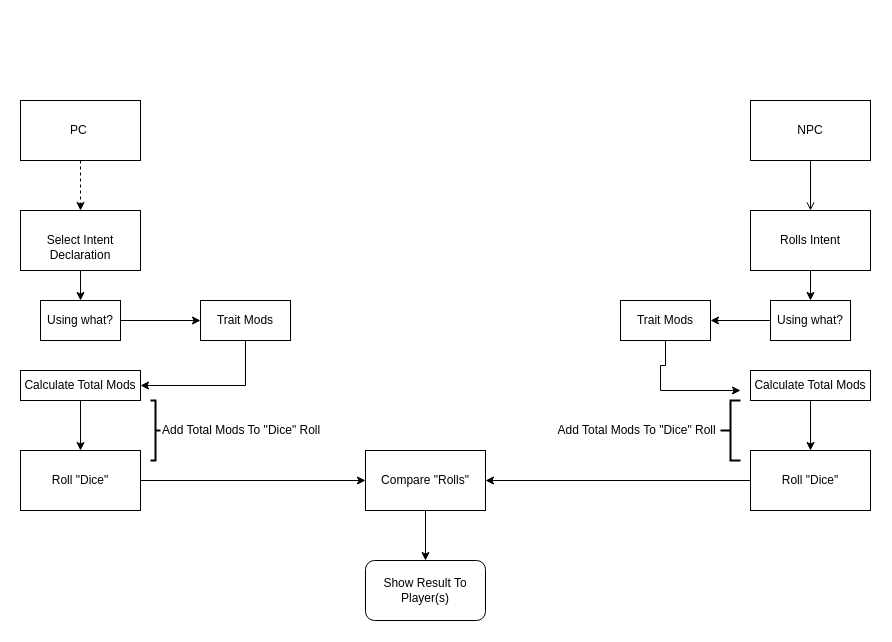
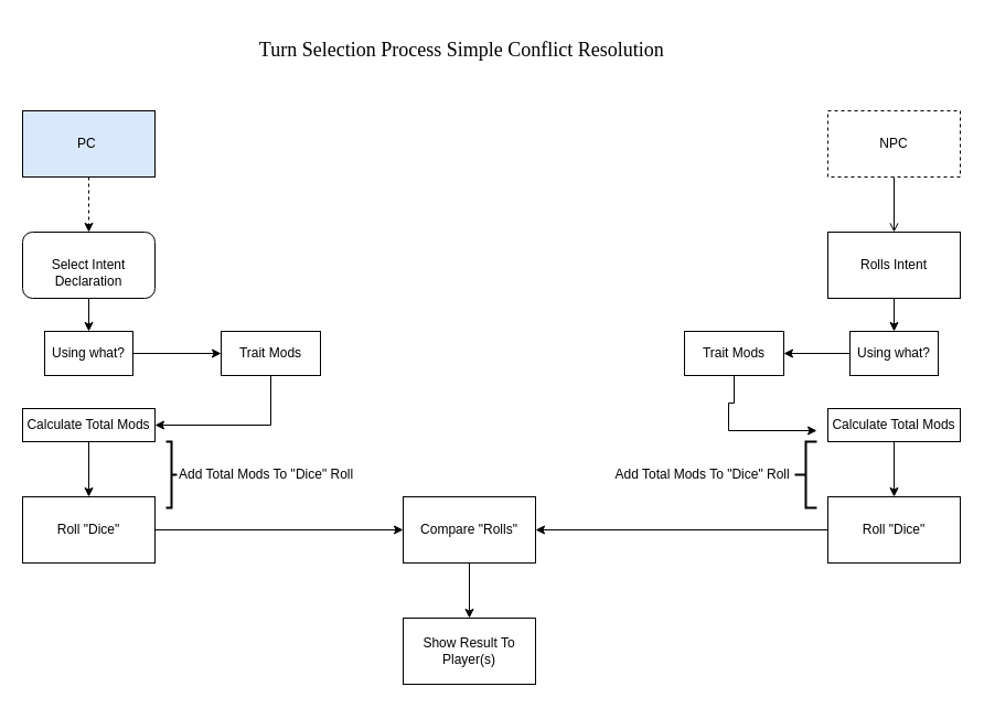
  <mxCell id="0" />
  <mxCell id="1" parent="0" />
+ <mxCell id="2" value="&lt;font face=&quot;Times New Roman&quot; style=&quot;font-size: 18px&quot;&gt;Turn Selection Process Simple Conflict Resolution&amp;nbsp; &amp;nbsp;&lt;/font&gt;" style="text;html=1;strokeColor=none;fillColor=none;align=center;verticalAlign=middle;whiteSpace=wrap;rounded=0;" parent="1" vertex="1"><mxGeometry x="230" width="390" height="50" as="geometry" y="20" /></mxCell>
  <mxCell id="3" style="edgeStyle=orthogonalEdgeStyle;rounded=0;orthogonalLoop=1;jettySize=auto;html=1;entryX=0.5;entryY=0;entryDx=0;entryDy=0;dashed=1;" parent="1" source="4" target="8" edge="1"><mxGeometry relative="1" as="geometry" /></mxCell>
- <mxCell id="4" value="PC&amp;nbsp;" style="rounded=0;whiteSpace=wrap;html=1;" parent="1" vertex="1"><mxGeometry y="100" width="120" height="60" as="geometry" x="20" /></mxCell>
+ <mxCell id="4" value="PC&amp;nbsp;" style="rounded=0;whiteSpace=wrap;html=1;fillColor=#dae8fc;" parent="1" vertex="1"><mxGeometry y="100" width="120" height="60" as="geometry" x="20" /></mxCell>
  <mxCell id="5" style="edgeStyle=orthogonalEdgeStyle;rounded=0;orthogonalLoop=1;jettySize=auto;html=1;entryX=0.5;entryY=0;entryDx=0;entryDy=0;endArrow=open;" parent="1" source="6" target="10" edge="1"><mxGeometry relative="1" as="geometry" /></mxCell>
- <mxCell id="6" value="NPC" style="rounded=0;whiteSpace=wrap;html=1;" parent="1" vertex="1"><mxGeometry x="750" y="100" width="120" height="60" as="geometry" /></mxCell>
+ <mxCell id="6" value="NPC" style="rounded=0;whiteSpace=wrap;html=1;dashed=1;" parent="1" vertex="1"><mxGeometry x="750" y="100" width="120" height="60" as="geometry" /></mxCell>
  <mxCell id="7" style="edgeStyle=orthogonalEdgeStyle;rounded=0;orthogonalLoop=1;jettySize=auto;html=1;entryX=0.5;entryY=0;entryDx=0;entryDy=0;" parent="1" source="8" target="12" edge="1"><mxGeometry relative="1" as="geometry" /></mxCell>
- <mxCell id="8" value="&lt;br&gt;Select Intent Declaration" style="rounded=0;whiteSpace=wrap;html=1;" parent="1" vertex="1"><mxGeometry y="210" width="120" height="60" as="geometry" x="20" /></mxCell>
+ <mxCell id="8" value="&lt;br&gt;Select Intent Declaration" style="whiteSpace=wrap;html=1;rounded=1;" parent="1" vertex="1"><mxGeometry y="210" width="120" height="60" as="geometry" x="20" /></mxCell>
  <mxCell id="9" style="edgeStyle=orthogonalEdgeStyle;rounded=0;orthogonalLoop=1;jettySize=auto;html=1;entryX=0.5;entryY=0;entryDx=0;entryDy=0;" parent="1" source="10" target="14" edge="1"><mxGeometry relative="1" as="geometry" /></mxCell>
  <mxCell id="10" value="Rolls Intent" style="rounded=0;whiteSpace=wrap;html=1;" parent="1" vertex="1"><mxGeometry x="750" y="210" width="120" height="60" as="geometry" /></mxCell>
  <mxCell id="11" style="edgeStyle=orthogonalEdgeStyle;rounded=0;orthogonalLoop=1;jettySize=auto;html=1;entryX=0;entryY=0.5;entryDx=0;entryDy=0;" parent="1" source="12" target="16" edge="1"><mxGeometry relative="1" as="geometry" /></mxCell>
  <mxCell id="12" value="Using what?" style="rounded=0;whiteSpace=wrap;html=1;" parent="1" vertex="1"><mxGeometry x="40" y="300" width="80" height="40" as="geometry" /></mxCell>
  <mxCell id="13" style="edgeStyle=orthogonalEdgeStyle;rounded=0;orthogonalLoop=1;jettySize=auto;html=1;entryX=1;entryY=0.5;entryDx=0;entryDy=0;" parent="1" source="14" target="18" edge="1"><mxGeometry relative="1" as="geometry" /></mxCell>
  <mxCell id="14" value="Using what?" style="rounded=0;whiteSpace=wrap;html=1;" parent="1" vertex="1"><mxGeometry x="770" y="300" width="80" height="40" as="geometry" /></mxCell>
  <mxCell id="15" style="edgeStyle=orthogonalEdgeStyle;rounded=0;orthogonalLoop=1;jettySize=auto;html=1;entryX=1;entryY=0.5;entryDx=0;entryDy=0;" parent="1" source="16" target="20" edge="1"><mxGeometry relative="1" as="geometry"><mxPoint x="245" y="390" as="targetPoint" /><Array as="points"><mxPoint x="245" y="385" /></Array></mxGeometry></mxCell>
  <mxCell id="16" value="Trait Mods" style="rounded=0;whiteSpace=wrap;html=1;" parent="1" vertex="1"><mxGeometry x="200" y="300" width="90" height="40" as="geometry" /></mxCell>
  <mxCell id="17" style="edgeStyle=orthogonalEdgeStyle;rounded=0;orthogonalLoop=1;jettySize=auto;html=1;" parent="1" source="18" edge="1"><mxGeometry relative="1" as="geometry"><mxPoint x="740" y="390" as="targetPoint" /><Array as="points"><mxPoint x="665" y="365" /><mxPoint x="660" y="365" /><mxPoint x="660" y="390" /></Array></mxGeometry></mxCell>
  <mxCell id="18" value="Trait Mods" style="rounded=0;whiteSpace=wrap;html=1;" parent="1" vertex="1"><mxGeometry x="620" y="300" width="90" height="40" as="geometry" /></mxCell>
  <mxCell id="19" style="edgeStyle=orthogonalEdgeStyle;rounded=0;orthogonalLoop=1;jettySize=auto;html=1;entryX=0.5;entryY=0;entryDx=0;entryDy=0;" parent="1" source="20" target="24" edge="1"><mxGeometry relative="1" as="geometry" /></mxCell>
  <mxCell id="20" value="Calculate Total Mods" style="rounded=0;whiteSpace=wrap;html=1;" parent="1" vertex="1"><mxGeometry y="370" width="120" height="30" as="geometry" x="20" /></mxCell>
  <mxCell id="21" style="edgeStyle=orthogonalEdgeStyle;rounded=0;orthogonalLoop=1;jettySize=auto;html=1;entryX=0.5;entryY=0;entryDx=0;entryDy=0;" parent="1" source="22" target="26" edge="1"><mxGeometry relative="1" as="geometry" /></mxCell>
  <mxCell id="22" value="Calculate Total Mods" style="rounded=0;whiteSpace=wrap;html=1;" parent="1" vertex="1"><mxGeometry x="750" y="370" width="120" height="30" as="geometry" /></mxCell>
  <mxCell id="23" style="edgeStyle=orthogonalEdgeStyle;rounded=0;orthogonalLoop=1;jettySize=auto;html=1;entryX=0;entryY=0.5;entryDx=0;entryDy=0;" parent="1" source="24" target="28" edge="1"><mxGeometry relative="1" as="geometry" /></mxCell>
  <mxCell id="24" value="Roll &quot;Dice&quot;" style="rounded=0;whiteSpace=wrap;html=1;" parent="1" vertex="1"><mxGeometry y="450" width="120" height="60" as="geometry" x="20" /></mxCell>
  <mxCell id="25" style="edgeStyle=orthogonalEdgeStyle;rounded=0;orthogonalLoop=1;jettySize=auto;html=1;entryX=1;entryY=0.5;entryDx=0;entryDy=0;" parent="1" source="26" target="28" edge="1"><mxGeometry relative="1" as="geometry" /></mxCell>
  <mxCell id="26" value="Roll &quot;Dice&quot;" style="rounded=0;whiteSpace=wrap;html=1;" parent="1" vertex="1"><mxGeometry x="750" y="450" width="120" height="60" as="geometry" /></mxCell>
  <mxCell id="27" style="edgeStyle=orthogonalEdgeStyle;rounded=0;orthogonalLoop=1;jettySize=auto;html=1;entryX=0.5;entryY=0;entryDx=0;entryDy=0;" parent="1" source="28" target="29" edge="1"><mxGeometry relative="1" as="geometry" /></mxCell>
  <mxCell id="28" value="Compare &quot;Rolls&quot;" style="rounded=0;whiteSpace=wrap;html=1;" parent="1" vertex="1"><mxGeometry x="365" y="450" width="120" height="60" as="geometry" /></mxCell>
- <mxCell id="29" value="Show Result To Player(s)" style="whiteSpace=wrap;html=1;rounded=1;" parent="1" vertex="1"><mxGeometry x="365" y="560" width="120" height="60" as="geometry" /></mxCell>
+ <mxCell id="29" value="Show Result To Player(s)" style="rounded=0;whiteSpace=wrap;html=1;" parent="1" vertex="1"><mxGeometry x="365" y="560" width="120" height="60" as="geometry" /></mxCell>
  <mxCell id="30" value="Add Total Mods To &quot;Dice&quot; Roll" style="strokeWidth=2;html=1;shape=mxgraph.flowchart.annotation_2;align=left;labelPosition=right;pointerEvents=1;direction=west;" parent="1" vertex="1"><mxGeometry x="150" y="400" width="10" height="60" as="geometry" /></mxCell>
  <mxCell id="31" value="Add Total Mods To &quot;Dice&quot; Roll&amp;nbsp;" style="strokeWidth=2;html=1;shape=mxgraph.flowchart.annotation_2;align=right;labelPosition=left;pointerEvents=1;verticalLabelPosition=middle;verticalAlign=middle;" parent="1" vertex="1"><mxGeometry x="720" y="400" width="20" height="60" as="geometry" /></mxCell>
